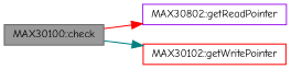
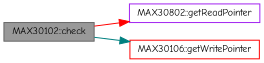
  digraph {
    fontname="Comic Neue"
    rankdir=LR
    node [fillcolor=white fontname="Comic Neue" fontsize=10 shape=box style=filled]
    edge [arrowhead=normal fontname="Comic Neue" fontsize=10 labelfontname=Helvetica labelfontsize=10 style=solid]
-   n1 [color=gray40 fillcolor=grey60 fontcolor=black height=0.2 label="MAX30100::check" width=0.4]
+   n1 [color=gray40 fillcolor=grey60 fontcolor=black height=0.2 label="MAX30102::check" width=0.4]
    n2 [color=purple height=0.2 label="MAX30802::getReadPointer" width=0.4]
-   n3 [color=red height=0.2 label="MAX30102::getWritePointer" width=0.4]
+   n3 [color=red height=0.2 label="MAX30106::getWritePointer" width=0.4]
    n1 -> n2 [color=red]
    n1 -> n3 [color=teal]
  }
